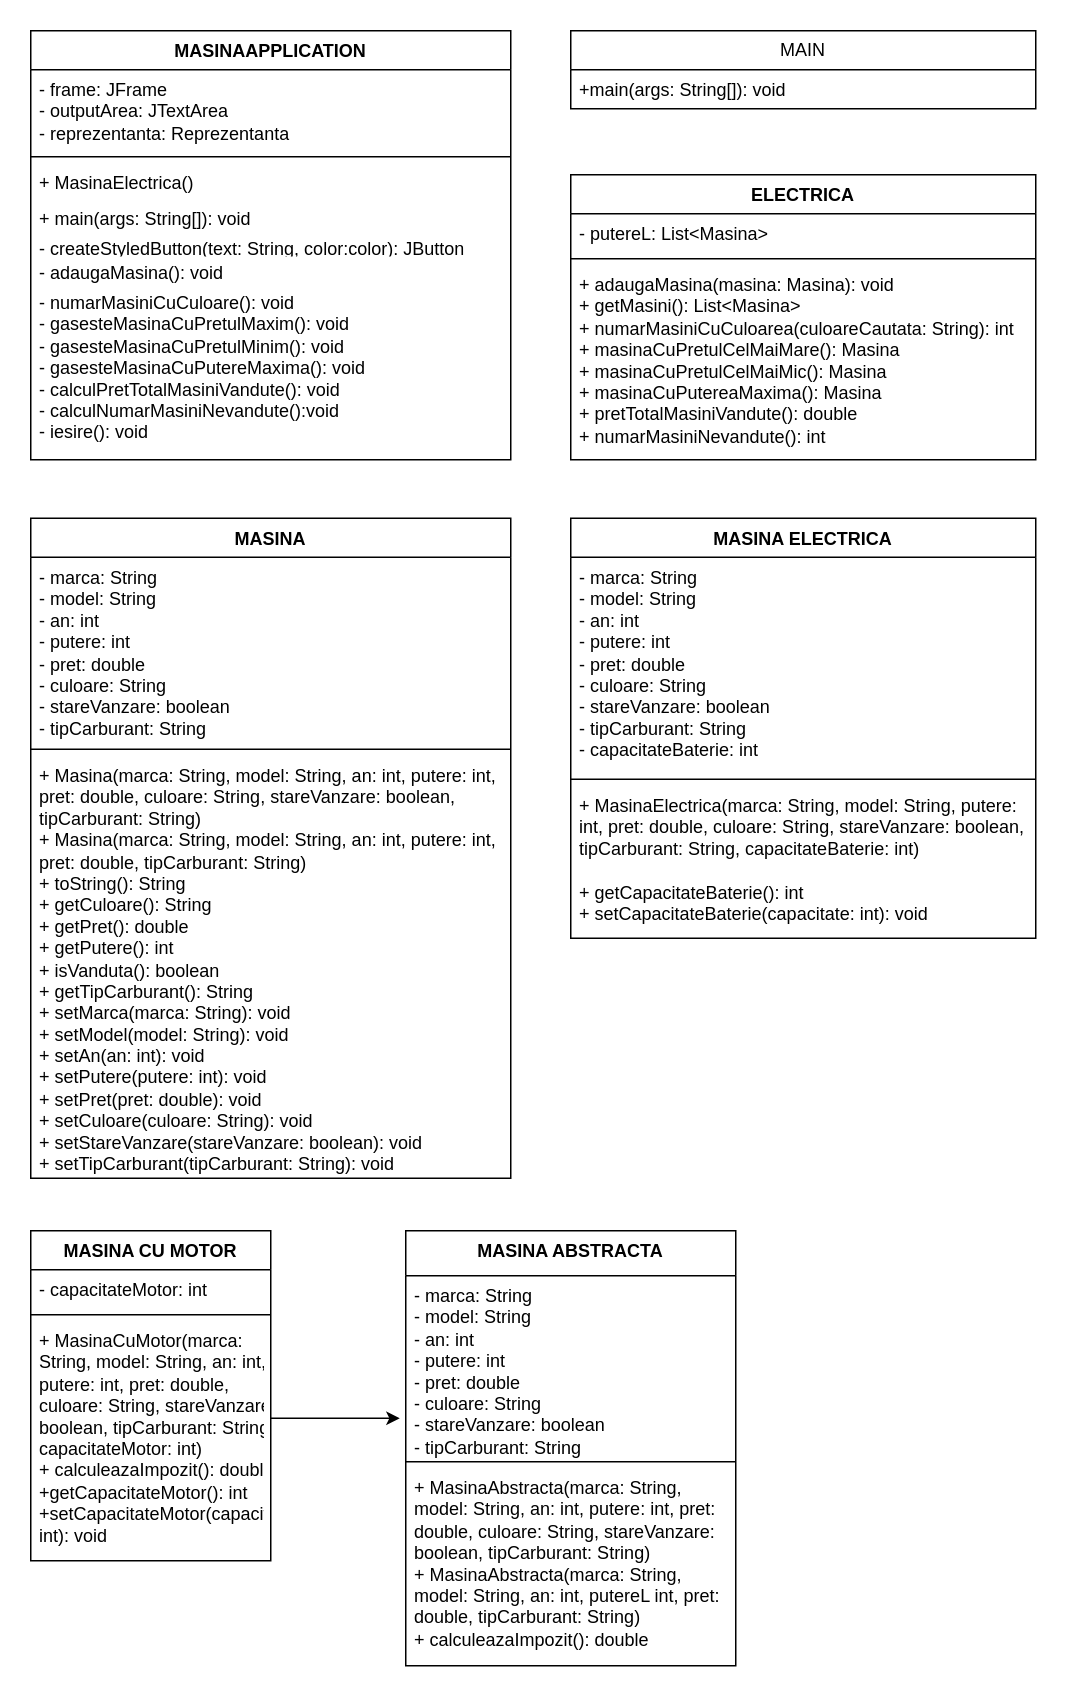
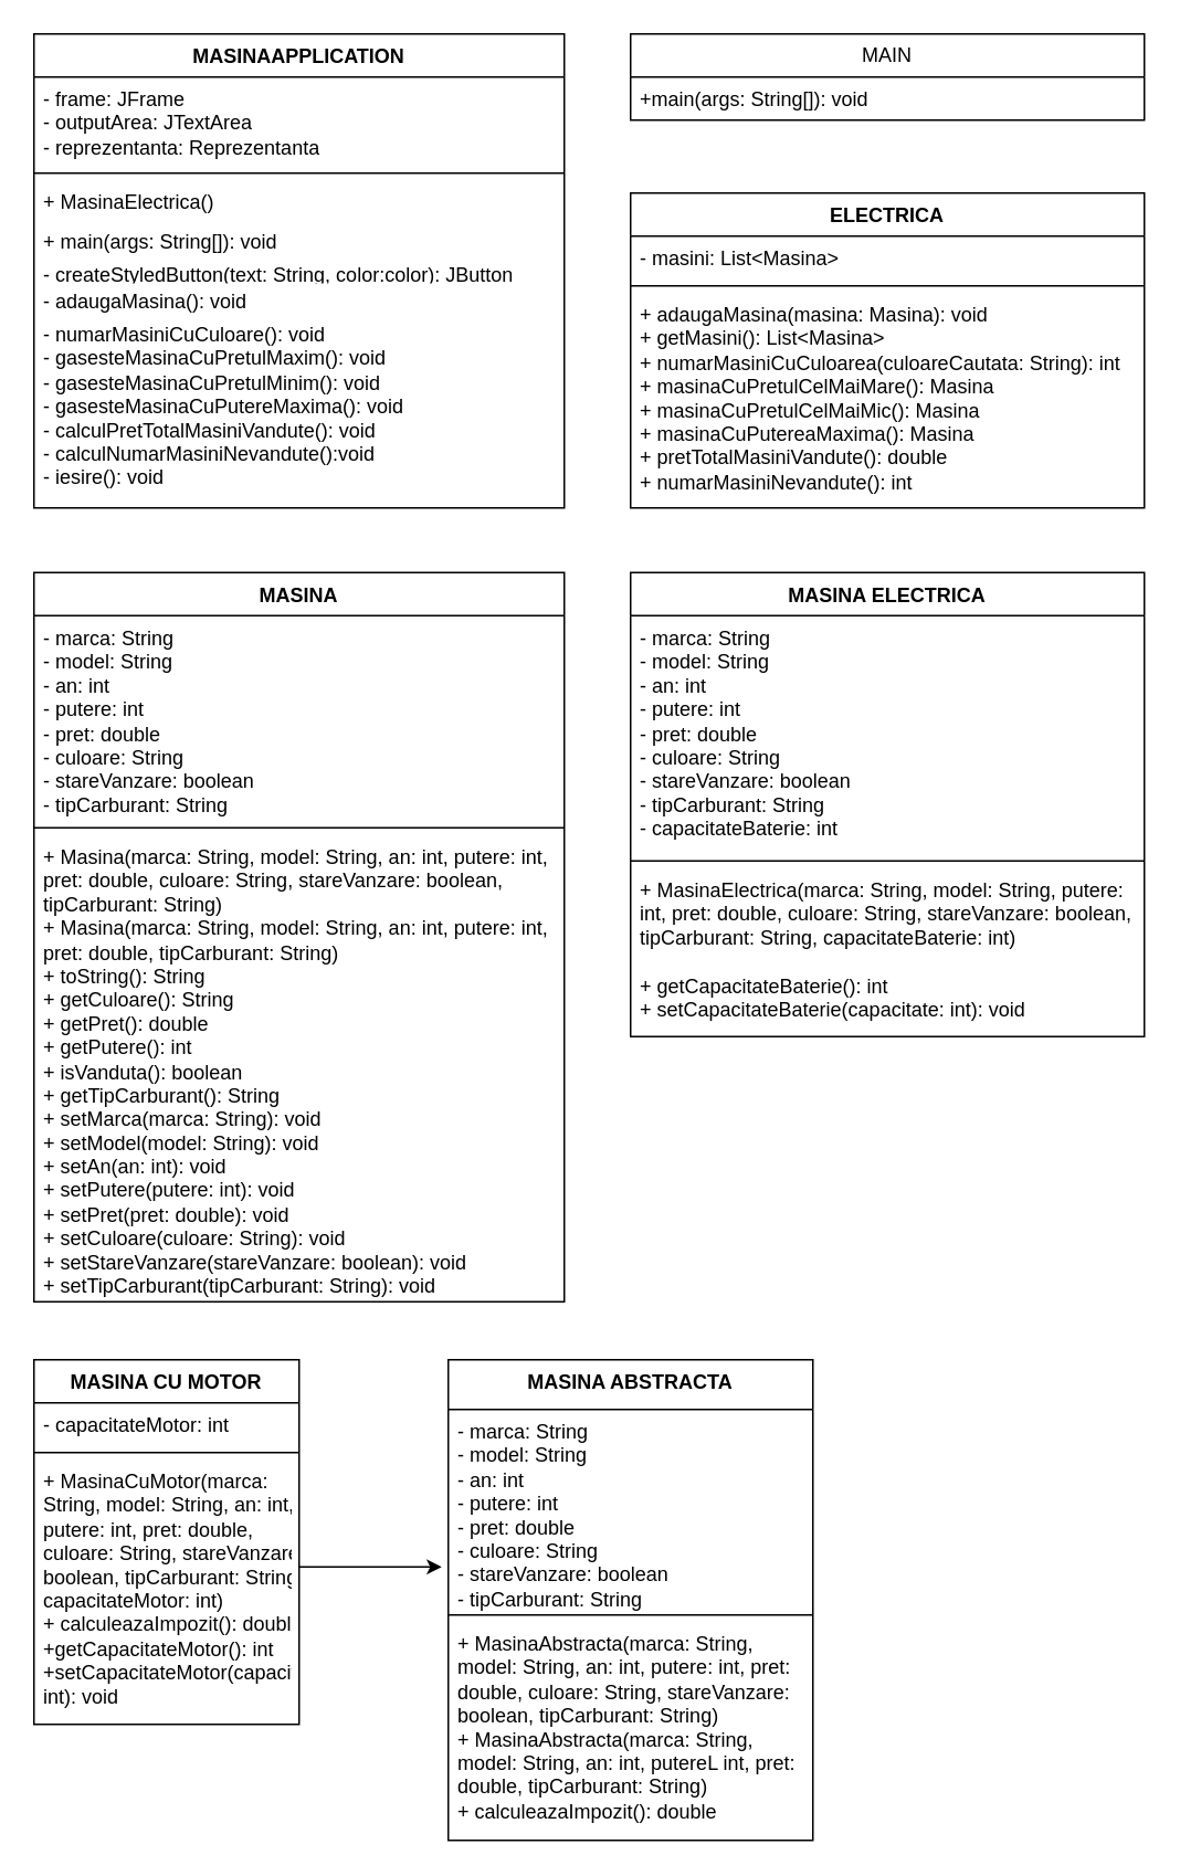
  <mxCell id="0" />
  <mxCell id="1" parent="0" />
  <mxCell id="2" value="MAIN" style="swimlane;fontStyle=0;childLayout=stackLayout;horizontal=1;startSize=26;fillColor=none;horizontalStack=0;resizeParent=1;resizeParentMax=0;resizeLast=0;collapsible=1;marginBottom=0;whiteSpace=wrap;html=1;" parent="1" vertex="1"><mxGeometry x="380" y="20" width="310" height="52" as="geometry" /></mxCell>
  <mxCell id="3" value="+main(args: String[]): void" style="text;strokeColor=none;fillColor=none;align=left;verticalAlign=top;spacingLeft=4;spacingRight=4;overflow=hidden;rotatable=0;points=[[0,0.5],[1,0.5]];portConstraint=eastwest;whiteSpace=wrap;html=1;" parent="2" vertex="1"><mxGeometry y="26" width="310" height="26" as="geometry" /></mxCell>
  <mxCell id="4" value="MASINAAPPLICATION" style="swimlane;fontStyle=1;align=center;verticalAlign=top;childLayout=stackLayout;horizontal=1;startSize=26;horizontalStack=0;resizeParent=1;resizeParentMax=0;resizeLast=0;collapsible=1;marginBottom=0;whiteSpace=wrap;html=1;" parent="1" vertex="1"><mxGeometry x="20" y="20" width="320" height="286" as="geometry" /></mxCell>
  <mxCell id="5" value="- frame: JFrame&lt;br&gt;- outputArea: JTextArea&lt;br&gt;- reprezentanta: Reprezentanta" style="text;strokeColor=none;fillColor=none;align=left;verticalAlign=top;spacingLeft=4;spacingRight=4;overflow=hidden;rotatable=0;points=[[0,0.5],[1,0.5]];portConstraint=eastwest;whiteSpace=wrap;html=1;" parent="4" vertex="1"><mxGeometry y="26" width="320" height="54" as="geometry" /></mxCell>
  <mxCell id="6" value="" style="line;strokeWidth=1;fillColor=none;align=left;verticalAlign=middle;spacingTop=-1;spacingLeft=3;spacingRight=3;rotatable=0;labelPosition=right;points=[];portConstraint=eastwest;strokeColor=inherit;" parent="4" vertex="1"><mxGeometry y="80" width="320" height="8" as="geometry" /></mxCell>
  <mxCell id="7" value="+ MasinaElectrica()" style="text;strokeColor=none;fillColor=none;align=left;verticalAlign=top;spacingLeft=4;spacingRight=4;overflow=hidden;rotatable=0;points=[[0,0.5],[1,0.5]];portConstraint=eastwest;whiteSpace=wrap;html=1;" parent="4" vertex="1"><mxGeometry y="88" width="320" height="24" as="geometry" /></mxCell>
  <mxCell id="8" value="+ main(args: String[]): void" style="text;strokeColor=none;fillColor=none;align=left;verticalAlign=top;spacingLeft=4;spacingRight=4;overflow=hidden;rotatable=0;points=[[0,0.5],[1,0.5]];portConstraint=eastwest;whiteSpace=wrap;html=1;" parent="4" vertex="1"><mxGeometry y="112" width="320" height="20" as="geometry" /></mxCell>
  <mxCell id="9" value="- createStyledButton(text: String, color:color): JButton" style="text;strokeColor=none;fillColor=none;align=left;verticalAlign=top;spacingLeft=4;spacingRight=4;overflow=hidden;rotatable=0;points=[[0,0.5],[1,0.5]];portConstraint=eastwest;whiteSpace=wrap;html=1;" parent="4" vertex="1"><mxGeometry y="132" width="320" height="16" as="geometry" /></mxCell>
  <mxCell id="10" value="- adaugaMasina(): void&lt;br&gt;" style="text;strokeColor=none;fillColor=none;align=left;verticalAlign=top;spacingLeft=4;spacingRight=4;overflow=hidden;rotatable=0;points=[[0,0.5],[1,0.5]];portConstraint=eastwest;whiteSpace=wrap;html=1;" parent="4" vertex="1"><mxGeometry y="148" width="320" height="20" as="geometry" /></mxCell>
  <mxCell id="11" value="- numarMasiniCuCuloare(): void&lt;br&gt;- gasesteMasinaCuPretulMaxim(): void&lt;br&gt;- gasesteMasinaCuPretulMinim(): void&lt;br&gt;- gasesteMasinaCuPutereMaxima(): void&lt;br&gt;- calculPretTotalMasiniVandute(): void&lt;br&gt;- calculNumarMasiniNevandute():void&lt;br&gt;- iesire(): void" style="text;strokeColor=none;fillColor=none;align=left;verticalAlign=top;spacingLeft=4;spacingRight=4;overflow=hidden;rotatable=0;points=[[0,0.5],[1,0.5]];portConstraint=eastwest;whiteSpace=wrap;html=1;" parent="4" vertex="1"><mxGeometry y="168" width="320" height="118" as="geometry" /></mxCell>
  <mxCell id="12" value="MASINA" style="swimlane;fontStyle=1;align=center;verticalAlign=top;childLayout=stackLayout;horizontal=1;startSize=26;horizontalStack=0;resizeParent=1;resizeParentMax=0;resizeLast=0;collapsible=1;marginBottom=0;whiteSpace=wrap;html=1;" parent="1" vertex="1"><mxGeometry x="20" y="345" width="320" height="440" as="geometry" /></mxCell>
  <mxCell id="13" value="- marca: String&lt;br&gt;- model: String&lt;br&gt;- an: int&lt;br&gt;- putere: int&lt;br&gt;- pret: double&lt;br&gt;- culoare: String&lt;br&gt;- stareVanzare: boolean&lt;br&gt;- tipCarburant: String" style="text;strokeColor=none;fillColor=none;align=left;verticalAlign=top;spacingLeft=4;spacingRight=4;overflow=hidden;rotatable=0;points=[[0,0.5],[1,0.5]];portConstraint=eastwest;whiteSpace=wrap;html=1;" parent="12" vertex="1"><mxGeometry y="26" width="320" height="124" as="geometry" /></mxCell>
  <mxCell id="14" value="" style="line;strokeWidth=1;fillColor=none;align=left;verticalAlign=middle;spacingTop=-1;spacingLeft=3;spacingRight=3;rotatable=0;labelPosition=right;points=[];portConstraint=eastwest;strokeColor=inherit;" parent="12" vertex="1"><mxGeometry y="150" width="320" height="8" as="geometry" /></mxCell>
  <mxCell id="15" value="&lt;div&gt;+ Masina(marca: String, model: String, an: int, putere: int, pret: double, culoare: String, stareVanzare: boolean, tipCarburant: String)&lt;/div&gt;&lt;div&gt;&lt;div&gt;+ Masina(marca: String, model: String, an: int, putere: int, pret: double, tipCarburant: String)&lt;/div&gt;&lt;/div&gt;&lt;div&gt;+ toString(): String&lt;/div&gt;&lt;div&gt;+ getCuloare(): String&lt;/div&gt;&lt;div&gt;+ getPret(): double&lt;/div&gt;&lt;div&gt;+ getPutere(): int&lt;/div&gt;&lt;div&gt;+ isVanduta(): boolean&lt;/div&gt;&lt;div&gt;+ getTipCarburant(): String&lt;/div&gt;&lt;div&gt;&lt;div&gt;+ setMarca(marca: String): void&lt;/div&gt;&lt;div&gt;+ setModel(model: String): void&lt;/div&gt;&lt;div&gt;+ setAn(an: int): void&lt;/div&gt;&lt;div&gt;+ setPutere(putere: int): void&lt;/div&gt;&lt;div&gt;+ setPret(pret: double): void&lt;/div&gt;&lt;div&gt;+ setCuloare(culoare: String): void&lt;/div&gt;&lt;div&gt;+ setStareVanzare(stareVanzare: boolean): void&lt;/div&gt;&lt;div&gt;+ setTipCarburant(tipCarburant: String): void&lt;/div&gt;&lt;/div&gt;&lt;div&gt;&lt;br&gt;&lt;/div&gt;&lt;div&gt;&lt;br&gt;&lt;/div&gt;&lt;div&gt;&lt;br&gt;&lt;/div&gt;&lt;div&gt;&lt;br&gt;&lt;/div&gt;" style="text;strokeColor=none;fillColor=none;align=left;verticalAlign=top;spacingLeft=4;spacingRight=4;overflow=hidden;rotatable=0;points=[[0,0.5],[1,0.5]];portConstraint=eastwest;whiteSpace=wrap;html=1;" parent="12" vertex="1"><mxGeometry y="158" width="320" height="282" as="geometry" /></mxCell>
  <mxCell id="16" value="ELECTRICA" style="swimlane;fontStyle=1;align=center;verticalAlign=top;childLayout=stackLayout;horizontal=1;startSize=26;horizontalStack=0;resizeParent=1;resizeParentMax=0;resizeLast=0;collapsible=1;marginBottom=0;whiteSpace=wrap;html=1;" parent="1" vertex="1"><mxGeometry x="380" y="116" width="310" height="190" as="geometry" /></mxCell>
- <mxCell id="17" value="- putereL: List&amp;lt;Masina&amp;gt;" style="text;strokeColor=none;fillColor=none;align=left;verticalAlign=top;spacingLeft=4;spacingRight=4;overflow=hidden;rotatable=0;points=[[0,0.5],[1,0.5]];portConstraint=eastwest;whiteSpace=wrap;html=1;" parent="16" vertex="1"><mxGeometry y="26" width="310" height="26" as="geometry" /></mxCell>
+ <mxCell id="17" value="- masini: List&amp;lt;Masina&amp;gt;" style="text;strokeColor=none;fillColor=none;align=left;verticalAlign=top;spacingLeft=4;spacingRight=4;overflow=hidden;rotatable=0;points=[[0,0.5],[1,0.5]];portConstraint=eastwest;whiteSpace=wrap;html=1;" parent="16" vertex="1"><mxGeometry y="26" width="310" height="26" as="geometry" /></mxCell>
  <mxCell id="18" value="" style="line;strokeWidth=1;fillColor=none;align=left;verticalAlign=middle;spacingTop=-1;spacingLeft=3;spacingRight=3;rotatable=0;labelPosition=right;points=[];portConstraint=eastwest;strokeColor=inherit;" parent="16" vertex="1"><mxGeometry y="52" width="310" height="8" as="geometry" /></mxCell>
  <mxCell id="19" value="&lt;div&gt;&lt;span style=&quot;background-color: initial;&quot;&gt;+ adaugaMasina(masina: Masina): void&lt;/span&gt;&lt;br&gt;&lt;/div&gt;&lt;div&gt;+ getMasini(): List&amp;lt;Masina&amp;gt;&lt;/div&gt;&lt;div&gt;+ numarMasiniCuCuloarea(culoareCautata: String): int&lt;/div&gt;&lt;div&gt;+ masinaCuPretulCelMaiMare(): Masina&lt;/div&gt;&lt;div&gt;+ masinaCuPretulCelMaiMic(): Masina&lt;/div&gt;&lt;div&gt;+ masinaCuPutereaMaxima(): Masina&lt;/div&gt;&lt;div&gt;+ pretTotalMasiniVandute(): double&lt;/div&gt;&lt;div&gt;+ numarMasiniNevandute(): int&lt;/div&gt;&lt;div&gt;&lt;br&gt;&lt;/div&gt;" style="text;strokeColor=none;fillColor=none;align=left;verticalAlign=top;spacingLeft=4;spacingRight=4;overflow=hidden;rotatable=0;points=[[0,0.5],[1,0.5]];portConstraint=eastwest;whiteSpace=wrap;html=1;" parent="16" vertex="1"><mxGeometry y="60" width="310" height="130" as="geometry" /></mxCell>
  <mxCell id="20" value="MASINA ELECTRICA" style="swimlane;fontStyle=1;align=center;verticalAlign=top;childLayout=stackLayout;horizontal=1;startSize=26;horizontalStack=0;resizeParent=1;resizeParentMax=0;resizeLast=0;collapsible=1;marginBottom=0;whiteSpace=wrap;html=1;" vertex="1" parent="1"><mxGeometry x="380" y="345" width="310" height="280" as="geometry" /></mxCell>
  <mxCell id="21" value="- marca: String&lt;br&gt;- model: String&lt;br&gt;- an: int&lt;br&gt;- putere: int&lt;br&gt;- pret: double&amp;nbsp;&lt;br&gt;- culoare: String&amp;nbsp;&lt;br&gt;- stareVanzare: boolean&lt;br&gt;- tipCarburant: String&lt;br&gt;- capacitateBaterie: int&amp;nbsp;" style="text;strokeColor=none;fillColor=none;align=left;verticalAlign=top;spacingLeft=4;spacingRight=4;overflow=hidden;rotatable=0;points=[[0,0.5],[1,0.5]];portConstraint=eastwest;whiteSpace=wrap;html=1;" vertex="1" parent="20"><mxGeometry y="26" width="310" height="144" as="geometry" /></mxCell>
  <mxCell id="22" value="" style="line;strokeWidth=1;fillColor=none;align=left;verticalAlign=middle;spacingTop=-1;spacingLeft=3;spacingRight=3;rotatable=0;labelPosition=right;points=[];portConstraint=eastwest;strokeColor=inherit;" vertex="1" parent="20"><mxGeometry y="170" width="310" height="8" as="geometry" /></mxCell>
  <mxCell id="23" value="+ MasinaElectrica(marca: String, model: String, putere: int, pret: double, culoare: String, stareVanzare: boolean, tipCarburant: String, capacitateBaterie: int)&lt;br&gt;&lt;br&gt;+ getCapacitateBaterie(): int&lt;br&gt;+ setCapacitateBaterie(capacitate: int): void" style="text;strokeColor=none;fillColor=none;align=left;verticalAlign=top;spacingLeft=4;spacingRight=4;overflow=hidden;rotatable=0;points=[[0,0.5],[1,0.5]];portConstraint=eastwest;whiteSpace=wrap;html=1;" vertex="1" parent="20"><mxGeometry y="178" width="310" height="102" as="geometry" /></mxCell>
  <mxCell id="24" value="MASINA CU MOTOR" style="swimlane;fontStyle=1;align=center;verticalAlign=top;childLayout=stackLayout;horizontal=1;startSize=26;horizontalStack=0;resizeParent=1;resizeParentMax=0;resizeLast=0;collapsible=1;marginBottom=0;whiteSpace=wrap;html=1;" vertex="1" parent="1"><mxGeometry x="20" y="820" width="160" height="220" as="geometry" /></mxCell>
  <mxCell id="25" value="- capacitateMotor: int" style="text;strokeColor=none;fillColor=none;align=left;verticalAlign=top;spacingLeft=4;spacingRight=4;overflow=hidden;rotatable=0;points=[[0,0.5],[1,0.5]];portConstraint=eastwest;whiteSpace=wrap;html=1;" vertex="1" parent="24"><mxGeometry y="26" width="160" height="26" as="geometry" /></mxCell>
  <mxCell id="26" value="" style="line;strokeWidth=1;fillColor=none;align=left;verticalAlign=middle;spacingTop=-1;spacingLeft=3;spacingRight=3;rotatable=0;labelPosition=right;points=[];portConstraint=eastwest;strokeColor=inherit;" vertex="1" parent="24"><mxGeometry y="52" width="160" height="8" as="geometry" /></mxCell>
  <mxCell id="27" value="+ MasinaCuMotor(marca: String, model: String, an: int, putere: int, pret: double,&amp;nbsp;&lt;br&gt;culoare: String, stareVanzare: boolean, tipCarburant: String, capacitateMotor: int)&amp;nbsp;&lt;br&gt;+ calculeazaImpozit(): double&amp;nbsp;&lt;br&gt;+getCapacitateMotor(): int&lt;br&gt;+setCapacitateMotor(capacitate: int): void" style="text;strokeColor=none;fillColor=none;align=left;verticalAlign=top;spacingLeft=4;spacingRight=4;overflow=hidden;rotatable=0;points=[[0,0.5],[1,0.5]];portConstraint=eastwest;whiteSpace=wrap;html=1;" vertex="1" parent="24"><mxGeometry y="60" width="160" height="160" as="geometry" /></mxCell>
  <mxCell id="28" value="" style="endArrow=classic;html=1;rounded=0;exitX=1.025;exitY=0.406;exitDx=0;exitDy=0;exitPerimeter=0;" edge="1" parent="1"><mxGeometry width="50" height="50" relative="1" as="geometry"><mxPoint x="180" y="944.96" as="sourcePoint" /><mxPoint x="266" y="945" as="targetPoint" /></mxGeometry></mxCell>
  <mxCell id="29" value="MASINA ABSTRACTA" style="swimlane;fontStyle=1;align=center;verticalAlign=top;childLayout=stackLayout;horizontal=1;startSize=30;horizontalStack=0;resizeParent=1;resizeParentMax=0;resizeLast=0;collapsible=1;marginBottom=0;whiteSpace=wrap;html=1;" vertex="1" parent="1"><mxGeometry x="270" y="820" width="220" height="290" as="geometry" /></mxCell>
  <mxCell id="30" value="- marca: String&lt;br&gt;- model: String&lt;br&gt;- an: int&lt;br&gt;- putere: int&lt;br&gt;- pret: double&lt;br&gt;- culoare: String&lt;br&gt;- stareVanzare: boolean&lt;br&gt;- tipCarburant: String" style="text;strokeColor=none;fillColor=none;align=left;verticalAlign=top;spacingLeft=4;spacingRight=4;overflow=hidden;rotatable=0;points=[[0,0.5],[1,0.5]];portConstraint=eastwest;whiteSpace=wrap;html=1;" vertex="1" parent="29"><mxGeometry y="30" width="220" height="120" as="geometry" /></mxCell>
  <mxCell id="31" value="" style="line;strokeWidth=1;fillColor=none;align=left;verticalAlign=middle;spacingTop=-1;spacingLeft=3;spacingRight=3;rotatable=0;labelPosition=right;points=[];portConstraint=eastwest;strokeColor=inherit;" vertex="1" parent="29"><mxGeometry y="150" width="220" height="8" as="geometry" /></mxCell>
  <mxCell id="32" value="+ MasinaAbstracta(marca: String, model: String, an: int, putere: int, pret: double, culoare: String, stareVanzare: boolean, tipCarburant: String)&lt;br&gt;+ MasinaAbstracta(marca: String, model: String, an: int, putereL int, pret: double, tipCarburant: String)&amp;nbsp;&lt;br&gt;+ calculeazaImpozit(): double" style="text;strokeColor=none;fillColor=none;align=left;verticalAlign=top;spacingLeft=4;spacingRight=4;overflow=hidden;rotatable=0;points=[[0,0.5],[1,0.5]];portConstraint=eastwest;whiteSpace=wrap;html=1;" vertex="1" parent="29"><mxGeometry y="158" width="220" height="132" as="geometry" /></mxCell>
